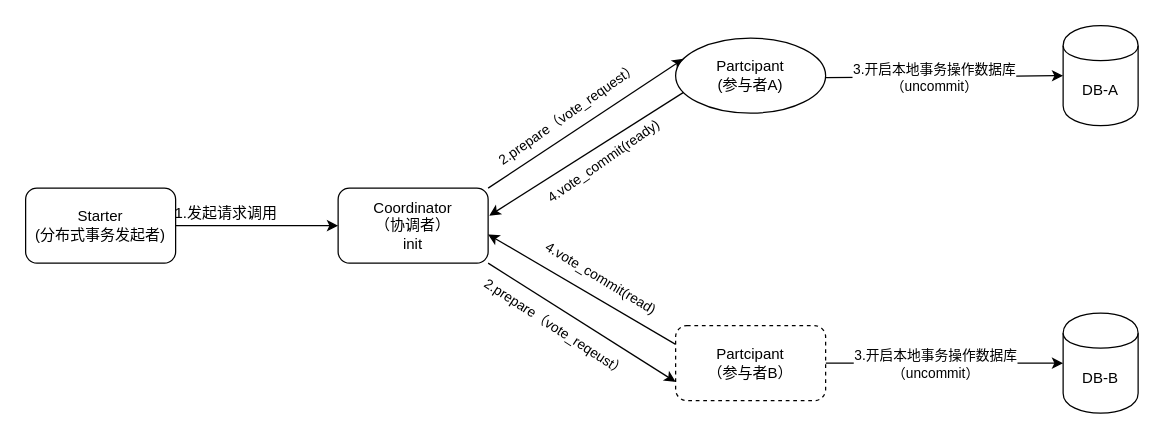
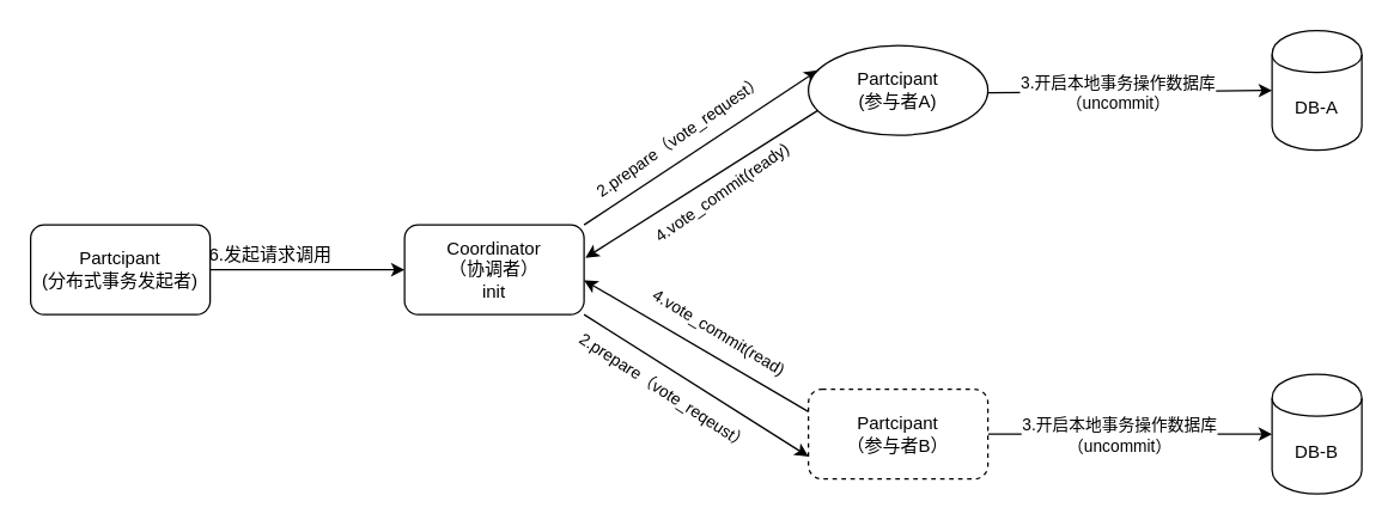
  <mxCell id="0" />
  <mxCell id="1" parent="0" />
  <mxCell id="2" value="" style="edgeStyle=orthogonalEdgeStyle;rounded=0;orthogonalLoop=1;jettySize=auto;html=1;" edge="1" parent="1" source="3" target="8"><mxGeometry relative="1" as="geometry" /></mxCell>
- <mxCell id="3" value="Starter&lt;br&gt;(分布式事务发起者)" style="rounded=1;whiteSpace=wrap;html=1;" vertex="1" parent="1"><mxGeometry x="20" y="150" width="120" height="60" as="geometry" /></mxCell>
+ <mxCell id="3" value="Partcipant&lt;br&gt;(分布式事务发起者)" style="rounded=1;whiteSpace=wrap;html=1;" vertex="1" parent="1"><mxGeometry x="20" y="150" width="120" height="60" as="geometry" /></mxCell>
  <mxCell id="4" style="rounded=0;orthogonalLoop=1;jettySize=auto;html=1;exitX=1;exitY=0;exitDx=0;exitDy=0;entryX=0;entryY=0.25;entryDx=0;entryDy=0;horizontal=1;verticalAlign=top;" edge="1" parent="1" source="8" target="14"><mxGeometry relative="1" as="geometry" /></mxCell>
  <mxCell id="5" value="2.prepare（vote_request）" style="edgeLabel;html=1;align=center;verticalAlign=middle;resizable=0;points=[];rotation=325;" vertex="1" connectable="0" parent="4"><mxGeometry x="-0.163" y="1" relative="1" as="geometry"><mxPoint x="-1" y="-15.02" as="offset" /></mxGeometry></mxCell>
  <mxCell id="6" style="rounded=0;orthogonalLoop=1;jettySize=auto;html=1;exitX=1;exitY=1;exitDx=0;exitDy=0;entryX=0;entryY=0.75;entryDx=0;entryDy=0;" edge="1" parent="1" source="8" target="19"><mxGeometry relative="1" as="geometry" /></mxCell>
  <mxCell id="7" value="2.prepare（vote_reqeust）" style="edgeLabel;html=1;align=center;verticalAlign=top;resizable=0;points=[];rotation=33;" vertex="1" connectable="0" parent="6"><mxGeometry x="-0.337" y="1" relative="1" as="geometry"><mxPoint x="9.62" y="9.28" as="offset" /></mxGeometry></mxCell>
  <mxCell id="8" value="Coordinator&lt;br&gt;（协调者）&lt;br&gt;init" style="whiteSpace=wrap;html=1;rounded=1;" vertex="1" parent="1"><mxGeometry x="270" y="150" width="120" height="60" as="geometry" /></mxCell>
- <mxCell id="9" value="1.发起请求调用" style="text;html=1;align=center;verticalAlign=middle;resizable=0;points=[];autosize=1;" vertex="1" parent="1"><mxGeometry x="130" y="160" width="100" height="20" as="geometry" /></mxCell>
+ <mxCell id="9" value="6.发起请求调用" style="text;html=1;align=center;verticalAlign=middle;resizable=0;points=[];autosize=1;" vertex="1" parent="1"><mxGeometry x="130" y="160" width="100" height="20" as="geometry" /></mxCell>
  <mxCell id="10" style="rounded=0;orthogonalLoop=1;jettySize=auto;html=1;exitX=0;exitY=0.75;exitDx=0;exitDy=0;entryX=1.008;entryY=0.367;entryDx=0;entryDy=0;entryPerimeter=0;" edge="1" parent="1" source="14" target="8"><mxGeometry relative="1" as="geometry" /></mxCell>
  <mxCell id="11" value="4.vote_commit(ready)" style="edgeLabel;html=1;align=center;verticalAlign=top;resizable=0;points=[];rotation=325;" vertex="1" connectable="0" parent="10"><mxGeometry x="-0.251" relative="1" as="geometry"><mxPoint x="-13.85" y="8.45" as="offset" /></mxGeometry></mxCell>
  <mxCell id="12" value="" style="edgeStyle=none;rounded=0;orthogonalLoop=1;jettySize=auto;html=1;" edge="1" parent="1" source="14" target="20"><mxGeometry relative="1" as="geometry" /></mxCell>
  <mxCell id="13" value="3.开启本地事务操作数据库&lt;br&gt;（uncommit）" style="edgeLabel;html=1;align=center;verticalAlign=middle;resizable=0;points=[];" vertex="1" connectable="0" parent="12"><mxGeometry x="-0.25" y="-1" relative="1" as="geometry"><mxPoint x="16" y="-1" as="offset" /></mxGeometry></mxCell>
  <mxCell id="14" value="Partcipant&lt;br&gt;(参与者A)" style="ellipse;whiteSpace=wrap;html=1;" vertex="1" parent="1"><mxGeometry x="540" y="30" width="120" height="60" as="geometry" /></mxCell>
  <mxCell id="15" style="rounded=0;orthogonalLoop=1;jettySize=auto;html=1;exitX=0;exitY=0.25;exitDx=0;exitDy=0;entryX=1;entryY=0.617;entryDx=0;entryDy=0;entryPerimeter=0;" edge="1" parent="1" source="19" target="8"><mxGeometry relative="1" as="geometry" /></mxCell>
  <mxCell id="16" value="4.vote_commit(read)" style="edgeLabel;html=1;align=center;verticalAlign=middle;resizable=0;points=[];rotation=31;" vertex="1" connectable="0" parent="15"><mxGeometry x="0.172" y="-2" relative="1" as="geometry"><mxPoint x="26.97" as="offset" /></mxGeometry></mxCell>
  <mxCell id="17" value="" style="edgeStyle=none;rounded=0;orthogonalLoop=1;jettySize=auto;html=1;" edge="1" parent="1" source="19" target="21"><mxGeometry relative="1" as="geometry" /></mxCell>
  <mxCell id="18" value="3.开启本地事务操作数据库&lt;br&gt;（uncommit）" style="edgeLabel;html=1;align=center;verticalAlign=middle;resizable=0;points=[];" vertex="1" connectable="0" parent="17"><mxGeometry x="-0.242" y="-1" relative="1" as="geometry"><mxPoint x="15" y="-1" as="offset" /></mxGeometry></mxCell>
  <mxCell id="19" value="Partcipant&lt;br&gt;（参与者B）" style="whiteSpace=wrap;html=1;rounded=1;dashed=1;" vertex="1" parent="1"><mxGeometry x="540" y="260" width="120" height="60" as="geometry" /></mxCell>
  <mxCell id="20" value="DB-A" style="shape=cylinder;whiteSpace=wrap;html=1;boundedLbl=1;backgroundOutline=1;rounded=1;" vertex="1" parent="1"><mxGeometry x="850" y="20" width="60" height="80" as="geometry" /></mxCell>
  <mxCell id="21" value="DB-B" style="shape=cylinder;whiteSpace=wrap;html=1;boundedLbl=1;backgroundOutline=1;rounded=1;" vertex="1" parent="1"><mxGeometry x="850" y="250" width="60" height="80" as="geometry" /></mxCell>
